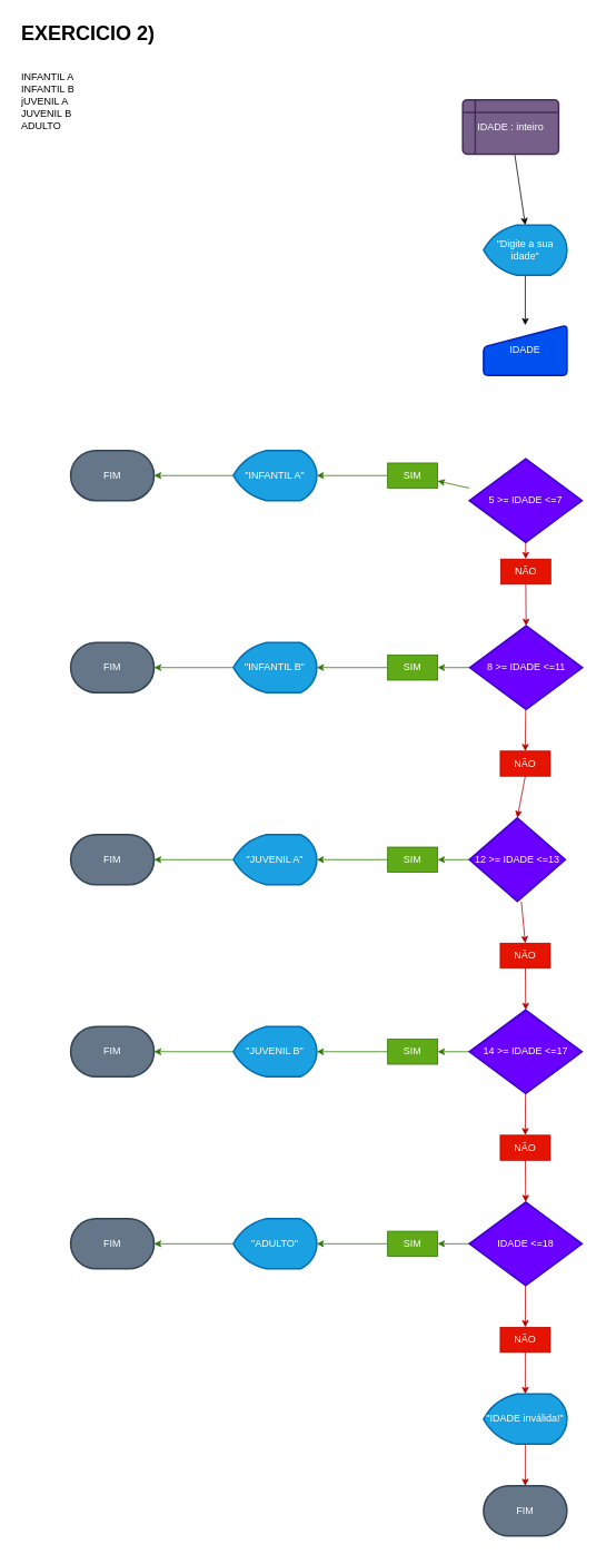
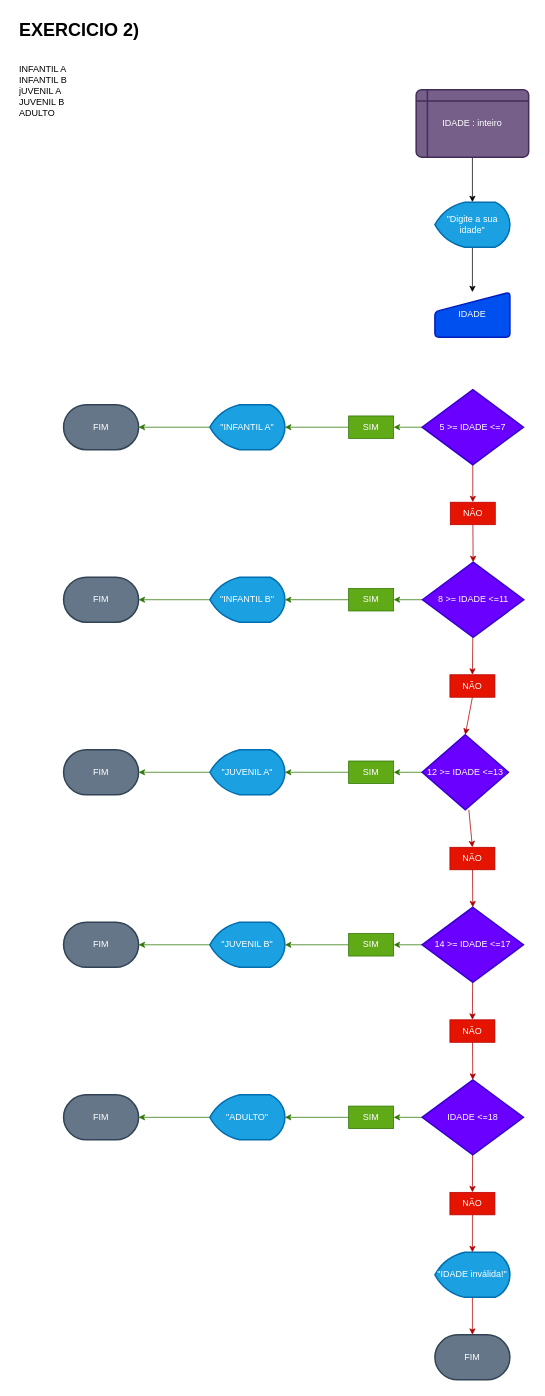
  <mxCell id="0" />
  <mxCell id="1" parent="0" />
  <mxCell id="2" style="edgeStyle=none;html=1;entryX=0.5;entryY=0;entryDx=0;entryDy=0;entryPerimeter=0;" edge="1" parent="1" source="3" target="6"><mxGeometry relative="1" as="geometry" /></mxCell>
- <mxCell id="3" value="IDADE : inteiro" style="shape=internalStorage;whiteSpace=wrap;html=1;dx=15;dy=15;rounded=1;arcSize=8;strokeWidth=2;fillColor=#76608a;fontColor=#ffffff;strokeColor=#432D57;" vertex="1" parent="1"><mxGeometry x="554" y="119" width="115" height="65" as="geometry" /></mxCell>
+ <mxCell id="3" value="IDADE : inteiro" style="shape=internalStorage;whiteSpace=wrap;html=1;dx=15;dy=15;rounded=1;arcSize=8;strokeWidth=2;fillColor=#76608a;fontColor=#ffffff;strokeColor=#432D57;" vertex="1" parent="1"><mxGeometry x="554" y="119" width="150" height="90" as="geometry" /></mxCell>
  <mxCell id="4" value="&lt;h1&gt;EXERCICIO 2)&lt;/h1&gt;&lt;div&gt;&lt;br&gt;&lt;/div&gt;&lt;div&gt;INFANTIL A&lt;/div&gt;&lt;div&gt;INFANTIL B&lt;/div&gt;&lt;div&gt;jUVENIL A&lt;/div&gt;&lt;div&gt;JUVENIL B&lt;/div&gt;&lt;div&gt;ADULTO&lt;/div&gt;" style="text;html=1;strokeColor=none;fillColor=none;spacing=5;spacingTop=-20;whiteSpace=wrap;overflow=hidden;rounded=0;" vertex="1" parent="1"><mxGeometry x="20" y="20" width="190" height="140" as="geometry" /></mxCell>
  <mxCell id="5" style="edgeStyle=none;html=1;" edge="1" parent="1" source="6"><mxGeometry relative="1" as="geometry"><mxPoint x="629" y="389" as="targetPoint" /></mxGeometry></mxCell>
  <mxCell id="6" value="&quot;Digite a sua idade&quot;" style="strokeWidth=2;html=1;shape=mxgraph.flowchart.display;whiteSpace=wrap;fillColor=#1ba1e2;fontColor=#ffffff;strokeColor=#006EAF;" vertex="1" parent="1"><mxGeometry x="579" y="269" width="100" height="60" as="geometry" /></mxCell>
  <mxCell id="7" value="IDADE" style="html=1;strokeWidth=2;shape=manualInput;whiteSpace=wrap;rounded=1;size=26;arcSize=11;fillColor=#0050ef;fontColor=#ffffff;strokeColor=#001DBC;" vertex="1" parent="1"><mxGeometry x="579" y="389" width="100" height="60" as="geometry" /></mxCell>
  <mxCell id="8" style="edgeStyle=none;html=1;fillColor=#60a917;strokeColor=#2D7600;" edge="1" parent="1" source="10" target="12"><mxGeometry relative="1" as="geometry" /></mxCell>
  <mxCell id="9" style="edgeStyle=none;html=1;entryX=0.5;entryY=0;entryDx=0;entryDy=0;fillColor=#e51400;strokeColor=#B20000;" edge="1" parent="1" source="10" target="14"><mxGeometry relative="1" as="geometry" /></mxCell>
- <mxCell id="10" value="5 &amp;gt;= IDADE &amp;lt;=7" style="strokeWidth=2;html=1;shape=mxgraph.flowchart.decision;whiteSpace=wrap;fillColor=#6a00ff;fontColor=#ffffff;strokeColor=#3700CC;" vertex="1" parent="1"><mxGeometry x="562" y="549" width="135" height="100" as="geometry" /></mxCell>
+ <mxCell id="10" value="5 &amp;gt;= IDADE &amp;lt;=7" style="strokeWidth=2;html=1;shape=mxgraph.flowchart.decision;whiteSpace=wrap;fillColor=#6a00ff;fontColor=#ffffff;strokeColor=#3700CC;" vertex="1" parent="1"><mxGeometry x="562" y="519" width="135" height="100" as="geometry" /></mxCell>
  <mxCell id="11" style="edgeStyle=none;html=1;entryX=1;entryY=0.5;entryDx=0;entryDy=0;entryPerimeter=0;fillColor=#60a917;strokeColor=#2D7600;" edge="1" parent="1" source="12" target="16"><mxGeometry relative="1" as="geometry" /></mxCell>
  <mxCell id="12" value="SIM" style="text;html=1;strokeColor=#2D7600;fillColor=#60a917;align=center;verticalAlign=middle;whiteSpace=wrap;rounded=0;fontColor=#ffffff;" vertex="1" parent="1"><mxGeometry x="464" y="554" width="60" height="30" as="geometry" /></mxCell>
  <mxCell id="13" style="edgeStyle=none;html=1;entryX=0.5;entryY=0;entryDx=0;entryDy=0;entryPerimeter=0;fillColor=#e51400;strokeColor=#B20000;" edge="1" parent="1" source="14" target="20"><mxGeometry relative="1" as="geometry" /></mxCell>
  <mxCell id="14" value="NÃO" style="text;html=1;strokeColor=#B20000;fillColor=#e51400;align=center;verticalAlign=middle;whiteSpace=wrap;rounded=0;fontColor=#ffffff;" vertex="1" parent="1"><mxGeometry x="599.5" y="669" width="60" height="30" as="geometry" /></mxCell>
  <mxCell id="15" style="edgeStyle=none;html=1;entryX=1;entryY=0.5;entryDx=0;entryDy=0;entryPerimeter=0;fillColor=#60a917;strokeColor=#2D7600;" edge="1" parent="1" source="16" target="17"><mxGeometry relative="1" as="geometry" /></mxCell>
  <mxCell id="16" value="&quot;INFANTIL A&quot;" style="strokeWidth=2;html=1;shape=mxgraph.flowchart.display;whiteSpace=wrap;fillColor=#1ba1e2;fontColor=#ffffff;strokeColor=#006EAF;" vertex="1" parent="1"><mxGeometry x="279" y="539" width="100" height="60" as="geometry" /></mxCell>
  <mxCell id="17" value="FIM" style="strokeWidth=2;html=1;shape=mxgraph.flowchart.terminator;whiteSpace=wrap;fillColor=#647687;fontColor=#ffffff;strokeColor=#314354;" vertex="1" parent="1"><mxGeometry x="84" y="539" width="100" height="60" as="geometry" /></mxCell>
  <mxCell id="18" style="edgeStyle=none;html=1;entryX=1;entryY=0.5;entryDx=0;entryDy=0;fillColor=#60a917;strokeColor=#2D7600;" edge="1" parent="1" source="20" target="22"><mxGeometry relative="1" as="geometry" /></mxCell>
  <mxCell id="19" style="edgeStyle=none;html=1;entryX=0.5;entryY=0;entryDx=0;entryDy=0;fillColor=#e51400;strokeColor=#B20000;" edge="1" parent="1" source="20" target="27"><mxGeometry relative="1" as="geometry" /></mxCell>
  <mxCell id="20" value="8 &amp;gt;= IDADE &amp;lt;=11" style="strokeWidth=2;html=1;shape=mxgraph.flowchart.decision;whiteSpace=wrap;fillColor=#6a00ff;fontColor=#ffffff;strokeColor=#3700CC;" vertex="1" parent="1"><mxGeometry x="562.5" y="749" width="135" height="100" as="geometry" /></mxCell>
  <mxCell id="21" style="edgeStyle=none;html=1;exitX=0;exitY=0.5;exitDx=0;exitDy=0;entryX=1;entryY=0.5;entryDx=0;entryDy=0;entryPerimeter=0;fillColor=#60a917;strokeColor=#2D7600;" edge="1" parent="1" source="22" target="24"><mxGeometry relative="1" as="geometry" /></mxCell>
  <mxCell id="22" value="SIM" style="text;html=1;strokeColor=#2D7600;fillColor=#60a917;align=center;verticalAlign=middle;whiteSpace=wrap;rounded=0;fontColor=#ffffff;" vertex="1" parent="1"><mxGeometry x="464" y="784" width="60" height="30" as="geometry" /></mxCell>
  <mxCell id="23" style="edgeStyle=none;html=1;entryX=1;entryY=0.5;entryDx=0;entryDy=0;entryPerimeter=0;fillColor=#60a917;strokeColor=#2D7600;" edge="1" parent="1" source="24" target="25"><mxGeometry relative="1" as="geometry" /></mxCell>
  <mxCell id="24" value="&quot;INFANTIL B&quot;" style="strokeWidth=2;html=1;shape=mxgraph.flowchart.display;whiteSpace=wrap;fillColor=#1ba1e2;fontColor=#ffffff;strokeColor=#006EAF;" vertex="1" parent="1"><mxGeometry x="279" y="769" width="100" height="60" as="geometry" /></mxCell>
  <mxCell id="25" value="FIM" style="strokeWidth=2;html=1;shape=mxgraph.flowchart.terminator;whiteSpace=wrap;fillColor=#647687;fontColor=#ffffff;strokeColor=#314354;" vertex="1" parent="1"><mxGeometry x="84" y="769" width="100" height="60" as="geometry" /></mxCell>
  <mxCell id="26" style="edgeStyle=none;html=1;exitX=0.5;exitY=1;exitDx=0;exitDy=0;entryX=0.5;entryY=0;entryDx=0;entryDy=0;entryPerimeter=0;fillColor=#e51400;strokeColor=#B20000;" edge="1" parent="1" source="27" target="30"><mxGeometry relative="1" as="geometry" /></mxCell>
  <mxCell id="27" value="NÃO" style="text;html=1;strokeColor=#B20000;fillColor=#e51400;align=center;verticalAlign=middle;whiteSpace=wrap;rounded=0;fontColor=#ffffff;" vertex="1" parent="1"><mxGeometry x="599" y="899" width="60" height="30" as="geometry" /></mxCell>
  <mxCell id="28" style="edgeStyle=none;html=1;entryX=1;entryY=0.5;entryDx=0;entryDy=0;fillColor=#60a917;strokeColor=#2D7600;" edge="1" parent="1" source="30" target="32"><mxGeometry relative="1" as="geometry" /></mxCell>
  <mxCell id="29" style="edgeStyle=none;html=1;entryX=0.5;entryY=0;entryDx=0;entryDy=0;fillColor=#e51400;strokeColor=#B20000;" edge="1" parent="1" source="30" target="37"><mxGeometry relative="1" as="geometry" /></mxCell>
  <mxCell id="30" value="12 &amp;gt;= IDADE &amp;lt;=13" style="strokeWidth=2;html=1;shape=mxgraph.flowchart.decision;whiteSpace=wrap;fillColor=#6a00ff;fontColor=#ffffff;strokeColor=#3700CC;" vertex="1" parent="1"><mxGeometry x="562" y="979" width="115" height="100" as="geometry" /></mxCell>
  <mxCell id="31" style="edgeStyle=none;html=1;entryX=1;entryY=0.5;entryDx=0;entryDy=0;entryPerimeter=0;fillColor=#60a917;strokeColor=#2D7600;" edge="1" parent="1" source="32" target="34"><mxGeometry relative="1" as="geometry" /></mxCell>
  <mxCell id="32" value="SIM" style="text;html=1;strokeColor=#2D7600;fillColor=#60a917;align=center;verticalAlign=middle;whiteSpace=wrap;rounded=0;fontColor=#ffffff;" vertex="1" parent="1"><mxGeometry x="464" y="1014" width="60" height="30" as="geometry" /></mxCell>
  <mxCell id="33" style="edgeStyle=none;html=1;entryX=1;entryY=0.5;entryDx=0;entryDy=0;entryPerimeter=0;fillColor=#60a917;strokeColor=#2D7600;" edge="1" parent="1" source="34" target="35"><mxGeometry relative="1" as="geometry" /></mxCell>
  <mxCell id="34" value="&quot;JUVENIL A&quot;" style="strokeWidth=2;html=1;shape=mxgraph.flowchart.display;whiteSpace=wrap;fillColor=#1ba1e2;fontColor=#ffffff;strokeColor=#006EAF;" vertex="1" parent="1"><mxGeometry x="279" y="999" width="100" height="60" as="geometry" /></mxCell>
  <mxCell id="35" value="FIM" style="strokeWidth=2;html=1;shape=mxgraph.flowchart.terminator;whiteSpace=wrap;fillColor=#647687;fontColor=#ffffff;strokeColor=#314354;" vertex="1" parent="1"><mxGeometry x="84" y="999" width="100" height="60" as="geometry" /></mxCell>
  <mxCell id="36" style="edgeStyle=none;html=1;entryX=0.5;entryY=0;entryDx=0;entryDy=0;entryPerimeter=0;fillColor=#e51400;strokeColor=#B20000;" edge="1" parent="1" source="37" target="40"><mxGeometry relative="1" as="geometry" /></mxCell>
  <mxCell id="37" value="NÃO" style="text;html=1;strokeColor=#B20000;fillColor=#e51400;align=center;verticalAlign=middle;whiteSpace=wrap;rounded=0;fontColor=#ffffff;" vertex="1" parent="1"><mxGeometry x="599" y="1129" width="60" height="30" as="geometry" /></mxCell>
  <mxCell id="38" style="edgeStyle=none;html=1;entryX=1;entryY=0.5;entryDx=0;entryDy=0;fillColor=#60a917;strokeColor=#2D7600;" edge="1" parent="1" source="40" target="42"><mxGeometry relative="1" as="geometry" /></mxCell>
  <mxCell id="39" style="edgeStyle=none;html=1;entryX=0.5;entryY=0;entryDx=0;entryDy=0;fillColor=#e51400;strokeColor=#B20000;" edge="1" parent="1" source="40" target="47"><mxGeometry relative="1" as="geometry" /></mxCell>
  <mxCell id="40" value="14 &amp;gt;= IDADE &amp;lt;=17" style="strokeWidth=2;html=1;shape=mxgraph.flowchart.decision;whiteSpace=wrap;fillColor=#6a00ff;fontColor=#ffffff;strokeColor=#3700CC;" vertex="1" parent="1"><mxGeometry x="562" y="1209" width="135" height="100" as="geometry" /></mxCell>
  <mxCell id="41" style="edgeStyle=none;html=1;entryX=1;entryY=0.5;entryDx=0;entryDy=0;entryPerimeter=0;fillColor=#60a917;strokeColor=#2D7600;" edge="1" parent="1" source="42" target="44"><mxGeometry relative="1" as="geometry" /></mxCell>
  <mxCell id="42" value="SIM" style="text;html=1;strokeColor=#2D7600;fillColor=#60a917;align=center;verticalAlign=middle;whiteSpace=wrap;rounded=0;fontColor=#ffffff;" vertex="1" parent="1"><mxGeometry x="464" y="1244" width="60" height="30" as="geometry" /></mxCell>
  <mxCell id="43" style="edgeStyle=none;html=1;entryX=1;entryY=0.5;entryDx=0;entryDy=0;entryPerimeter=0;fillColor=#60a917;strokeColor=#2D7600;" edge="1" parent="1" source="44" target="45"><mxGeometry relative="1" as="geometry" /></mxCell>
  <mxCell id="44" value="&quot;JUVENIL B&quot;" style="strokeWidth=2;html=1;shape=mxgraph.flowchart.display;whiteSpace=wrap;fillColor=#1ba1e2;fontColor=#ffffff;strokeColor=#006EAF;" vertex="1" parent="1"><mxGeometry x="279" y="1229" width="100" height="60" as="geometry" /></mxCell>
  <mxCell id="45" value="FIM" style="strokeWidth=2;html=1;shape=mxgraph.flowchart.terminator;whiteSpace=wrap;fillColor=#647687;fontColor=#ffffff;strokeColor=#314354;" vertex="1" parent="1"><mxGeometry x="84" y="1229" width="100" height="60" as="geometry" /></mxCell>
  <mxCell id="46" style="edgeStyle=none;html=1;entryX=0.5;entryY=0;entryDx=0;entryDy=0;entryPerimeter=0;fillColor=#e51400;strokeColor=#B20000;" edge="1" parent="1" source="47" target="50"><mxGeometry relative="1" as="geometry" /></mxCell>
  <mxCell id="47" value="NÃO" style="text;html=1;strokeColor=#B20000;fillColor=#e51400;align=center;verticalAlign=middle;whiteSpace=wrap;rounded=0;fontColor=#ffffff;" vertex="1" parent="1"><mxGeometry x="599" y="1359" width="60" height="30" as="geometry" /></mxCell>
  <mxCell id="48" style="edgeStyle=none;html=1;entryX=0.5;entryY=0;entryDx=0;entryDy=0;fillColor=#e51400;strokeColor=#B20000;" edge="1" parent="1" source="50" target="57"><mxGeometry relative="1" as="geometry" /></mxCell>
  <mxCell id="49" style="edgeStyle=none;html=1;entryX=1;entryY=0.5;entryDx=0;entryDy=0;fillColor=#60a917;strokeColor=#2D7600;" edge="1" parent="1" source="50" target="52"><mxGeometry relative="1" as="geometry" /></mxCell>
  <mxCell id="50" value="IDADE &amp;lt;=18" style="strokeWidth=2;html=1;shape=mxgraph.flowchart.decision;whiteSpace=wrap;fillColor=#6a00ff;fontColor=#ffffff;strokeColor=#3700CC;" vertex="1" parent="1"><mxGeometry x="562" y="1439" width="135" height="100" as="geometry" /></mxCell>
  <mxCell id="51" style="edgeStyle=none;html=1;entryX=1;entryY=0.5;entryDx=0;entryDy=0;entryPerimeter=0;fillColor=#60a917;strokeColor=#2D7600;" edge="1" parent="1" source="52" target="54"><mxGeometry relative="1" as="geometry" /></mxCell>
  <mxCell id="52" value="SIM" style="text;html=1;strokeColor=#2D7600;fillColor=#60a917;align=center;verticalAlign=middle;whiteSpace=wrap;rounded=0;fontColor=#ffffff;" vertex="1" parent="1"><mxGeometry x="464" y="1474" width="60" height="30" as="geometry" /></mxCell>
  <mxCell id="53" style="edgeStyle=none;html=1;entryX=1;entryY=0.5;entryDx=0;entryDy=0;entryPerimeter=0;fillColor=#60a917;strokeColor=#2D7600;" edge="1" parent="1" source="54" target="55"><mxGeometry relative="1" as="geometry" /></mxCell>
  <mxCell id="54" value="&quot;ADULTO&quot;" style="strokeWidth=2;html=1;shape=mxgraph.flowchart.display;whiteSpace=wrap;fillColor=#1ba1e2;fontColor=#ffffff;strokeColor=#006EAF;" vertex="1" parent="1"><mxGeometry x="279" y="1459" width="100" height="60" as="geometry" /></mxCell>
  <mxCell id="55" value="FIM" style="strokeWidth=2;html=1;shape=mxgraph.flowchart.terminator;whiteSpace=wrap;fillColor=#647687;fontColor=#ffffff;strokeColor=#314354;" vertex="1" parent="1"><mxGeometry x="84" y="1459" width="100" height="60" as="geometry" /></mxCell>
  <mxCell id="56" style="edgeStyle=none;html=1;entryX=0.5;entryY=0;entryDx=0;entryDy=0;entryPerimeter=0;fillColor=#e51400;strokeColor=#B20000;" edge="1" parent="1" source="57" target="59"><mxGeometry relative="1" as="geometry" /></mxCell>
  <mxCell id="57" value="NÃO" style="text;html=1;strokeColor=#B20000;fillColor=#e51400;align=center;verticalAlign=middle;whiteSpace=wrap;rounded=0;fontColor=#ffffff;" vertex="1" parent="1"><mxGeometry x="599" y="1589" width="60" height="30" as="geometry" /></mxCell>
  <mxCell id="58" style="edgeStyle=none;html=1;entryX=0.5;entryY=0;entryDx=0;entryDy=0;entryPerimeter=0;fillColor=#e51400;strokeColor=#B20000;" edge="1" parent="1" source="59" target="60"><mxGeometry relative="1" as="geometry" /></mxCell>
  <mxCell id="59" value="&quot;IDADE inválida!&quot;" style="strokeWidth=2;html=1;shape=mxgraph.flowchart.display;whiteSpace=wrap;fillColor=#1ba1e2;fontColor=#ffffff;strokeColor=#006EAF;" vertex="1" parent="1"><mxGeometry x="579" y="1669" width="100" height="60" as="geometry" /></mxCell>
  <mxCell id="60" value="FIM" style="strokeWidth=2;html=1;shape=mxgraph.flowchart.terminator;whiteSpace=wrap;fillColor=#647687;fontColor=#ffffff;strokeColor=#314354;" vertex="1" parent="1"><mxGeometry x="579" y="1779" width="100" height="60" as="geometry" /></mxCell>
